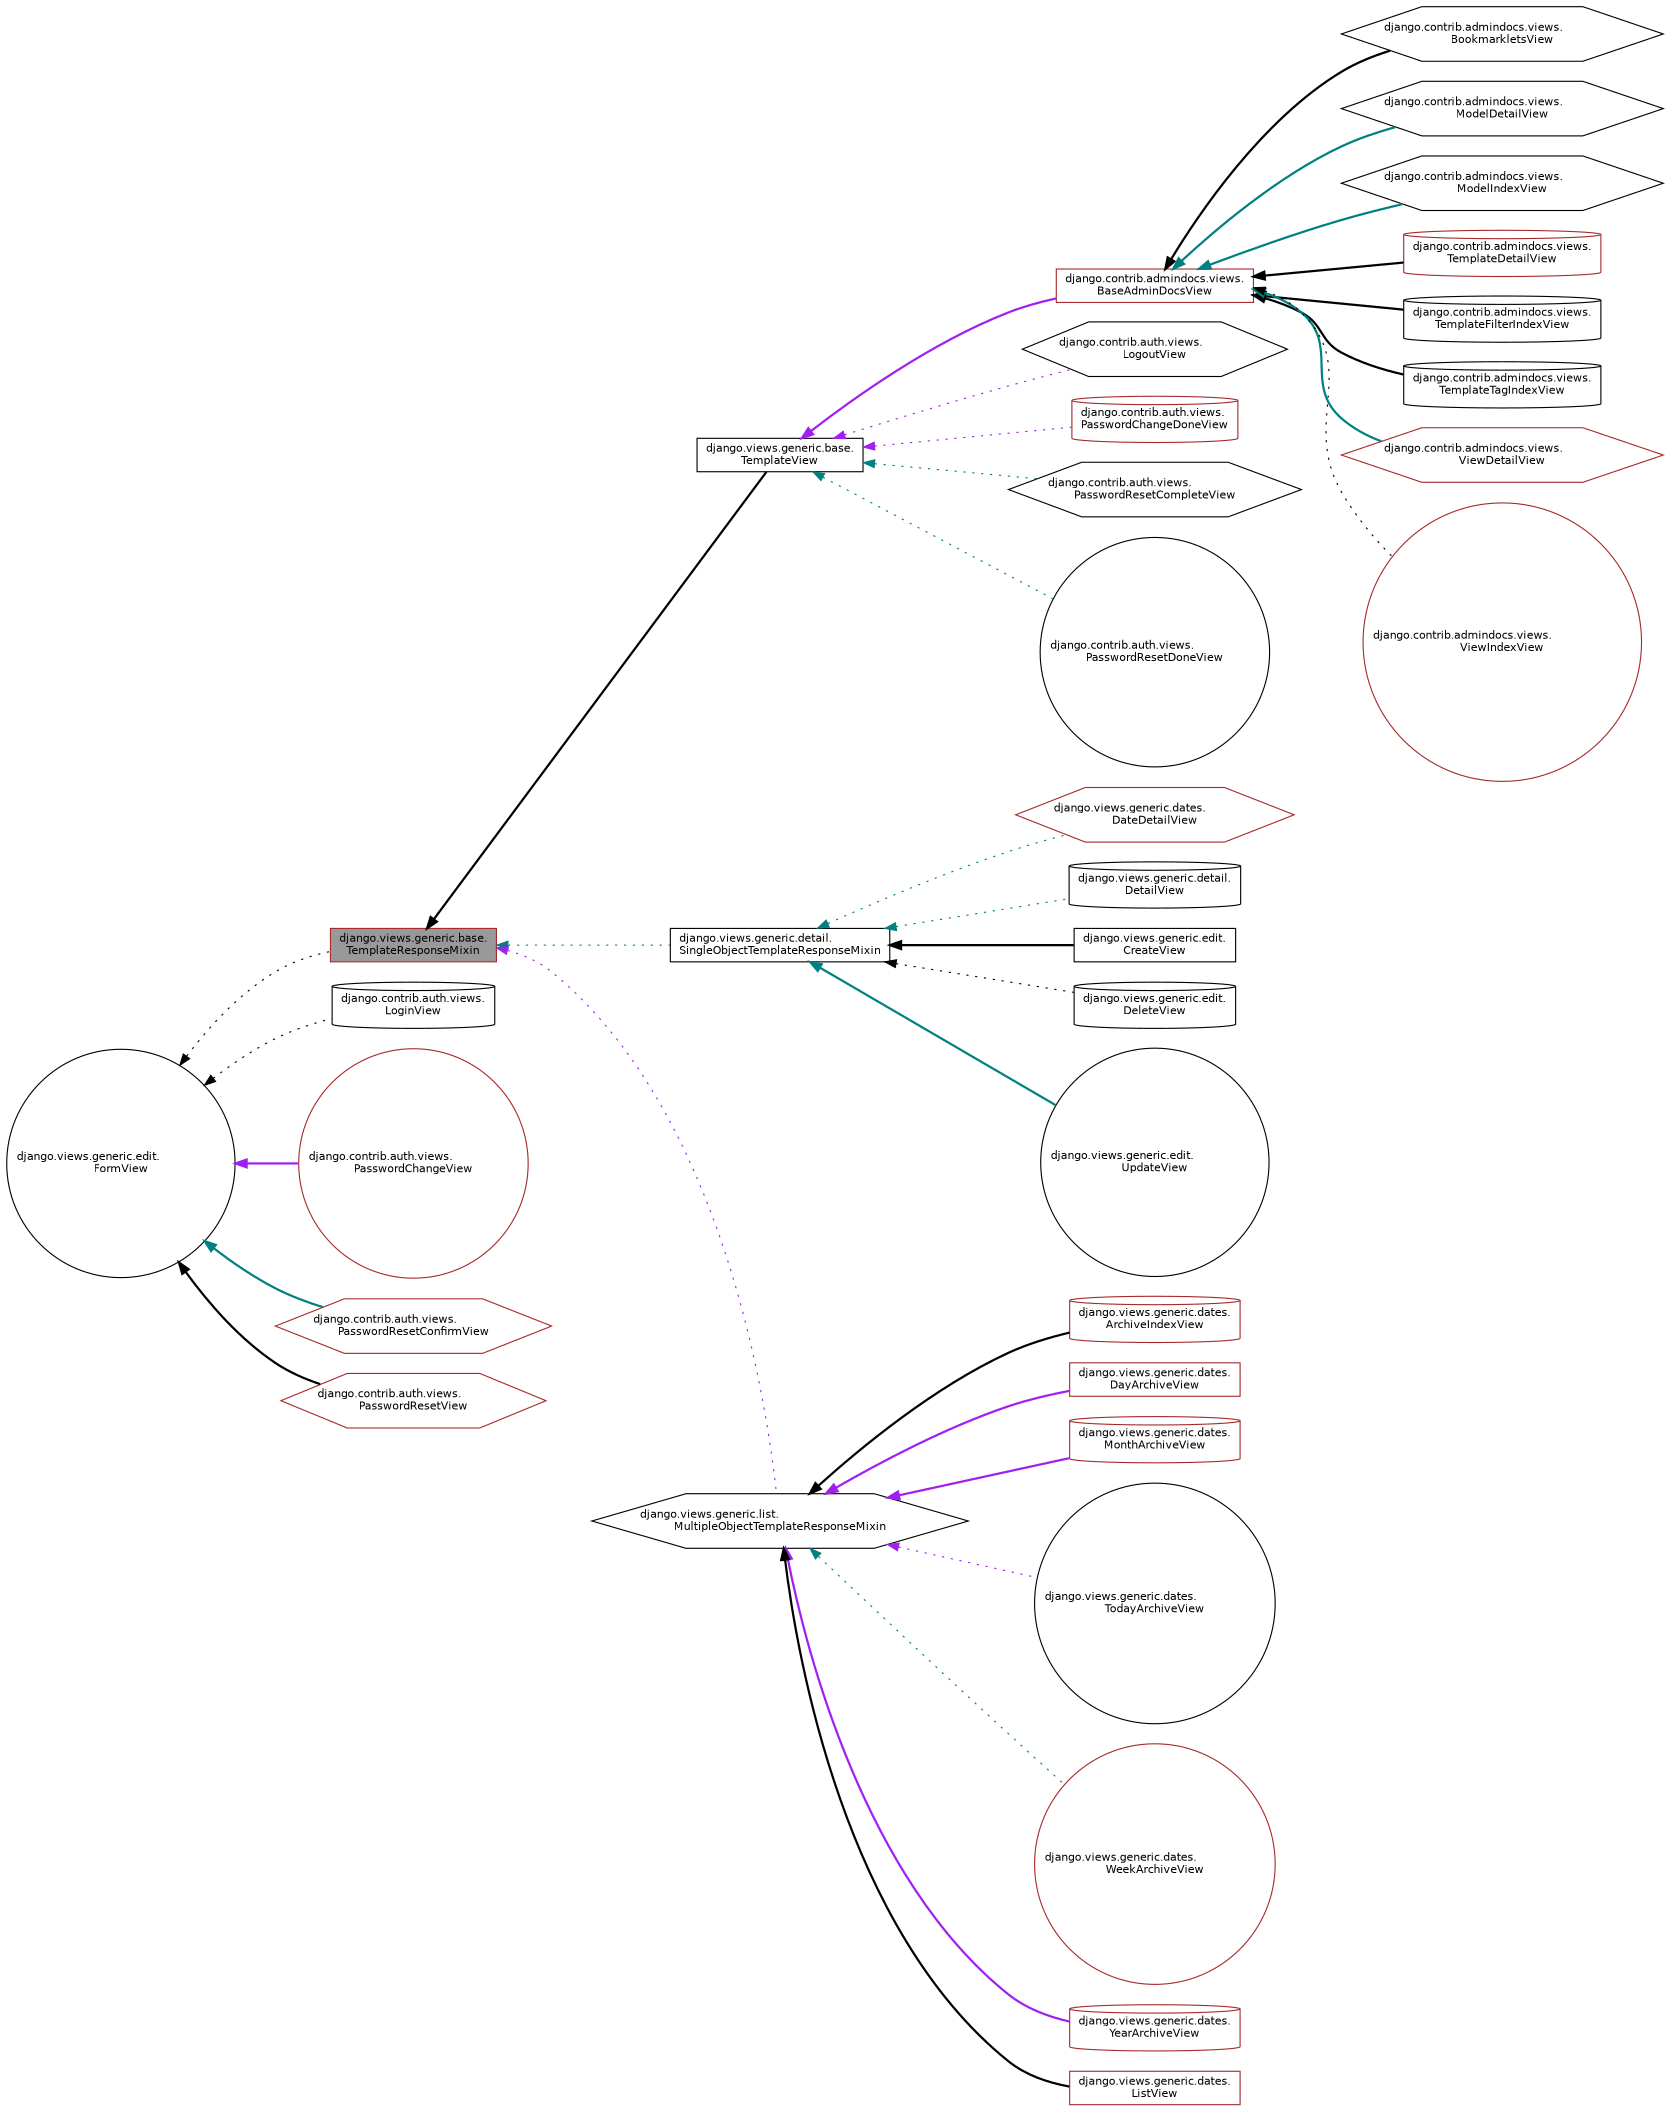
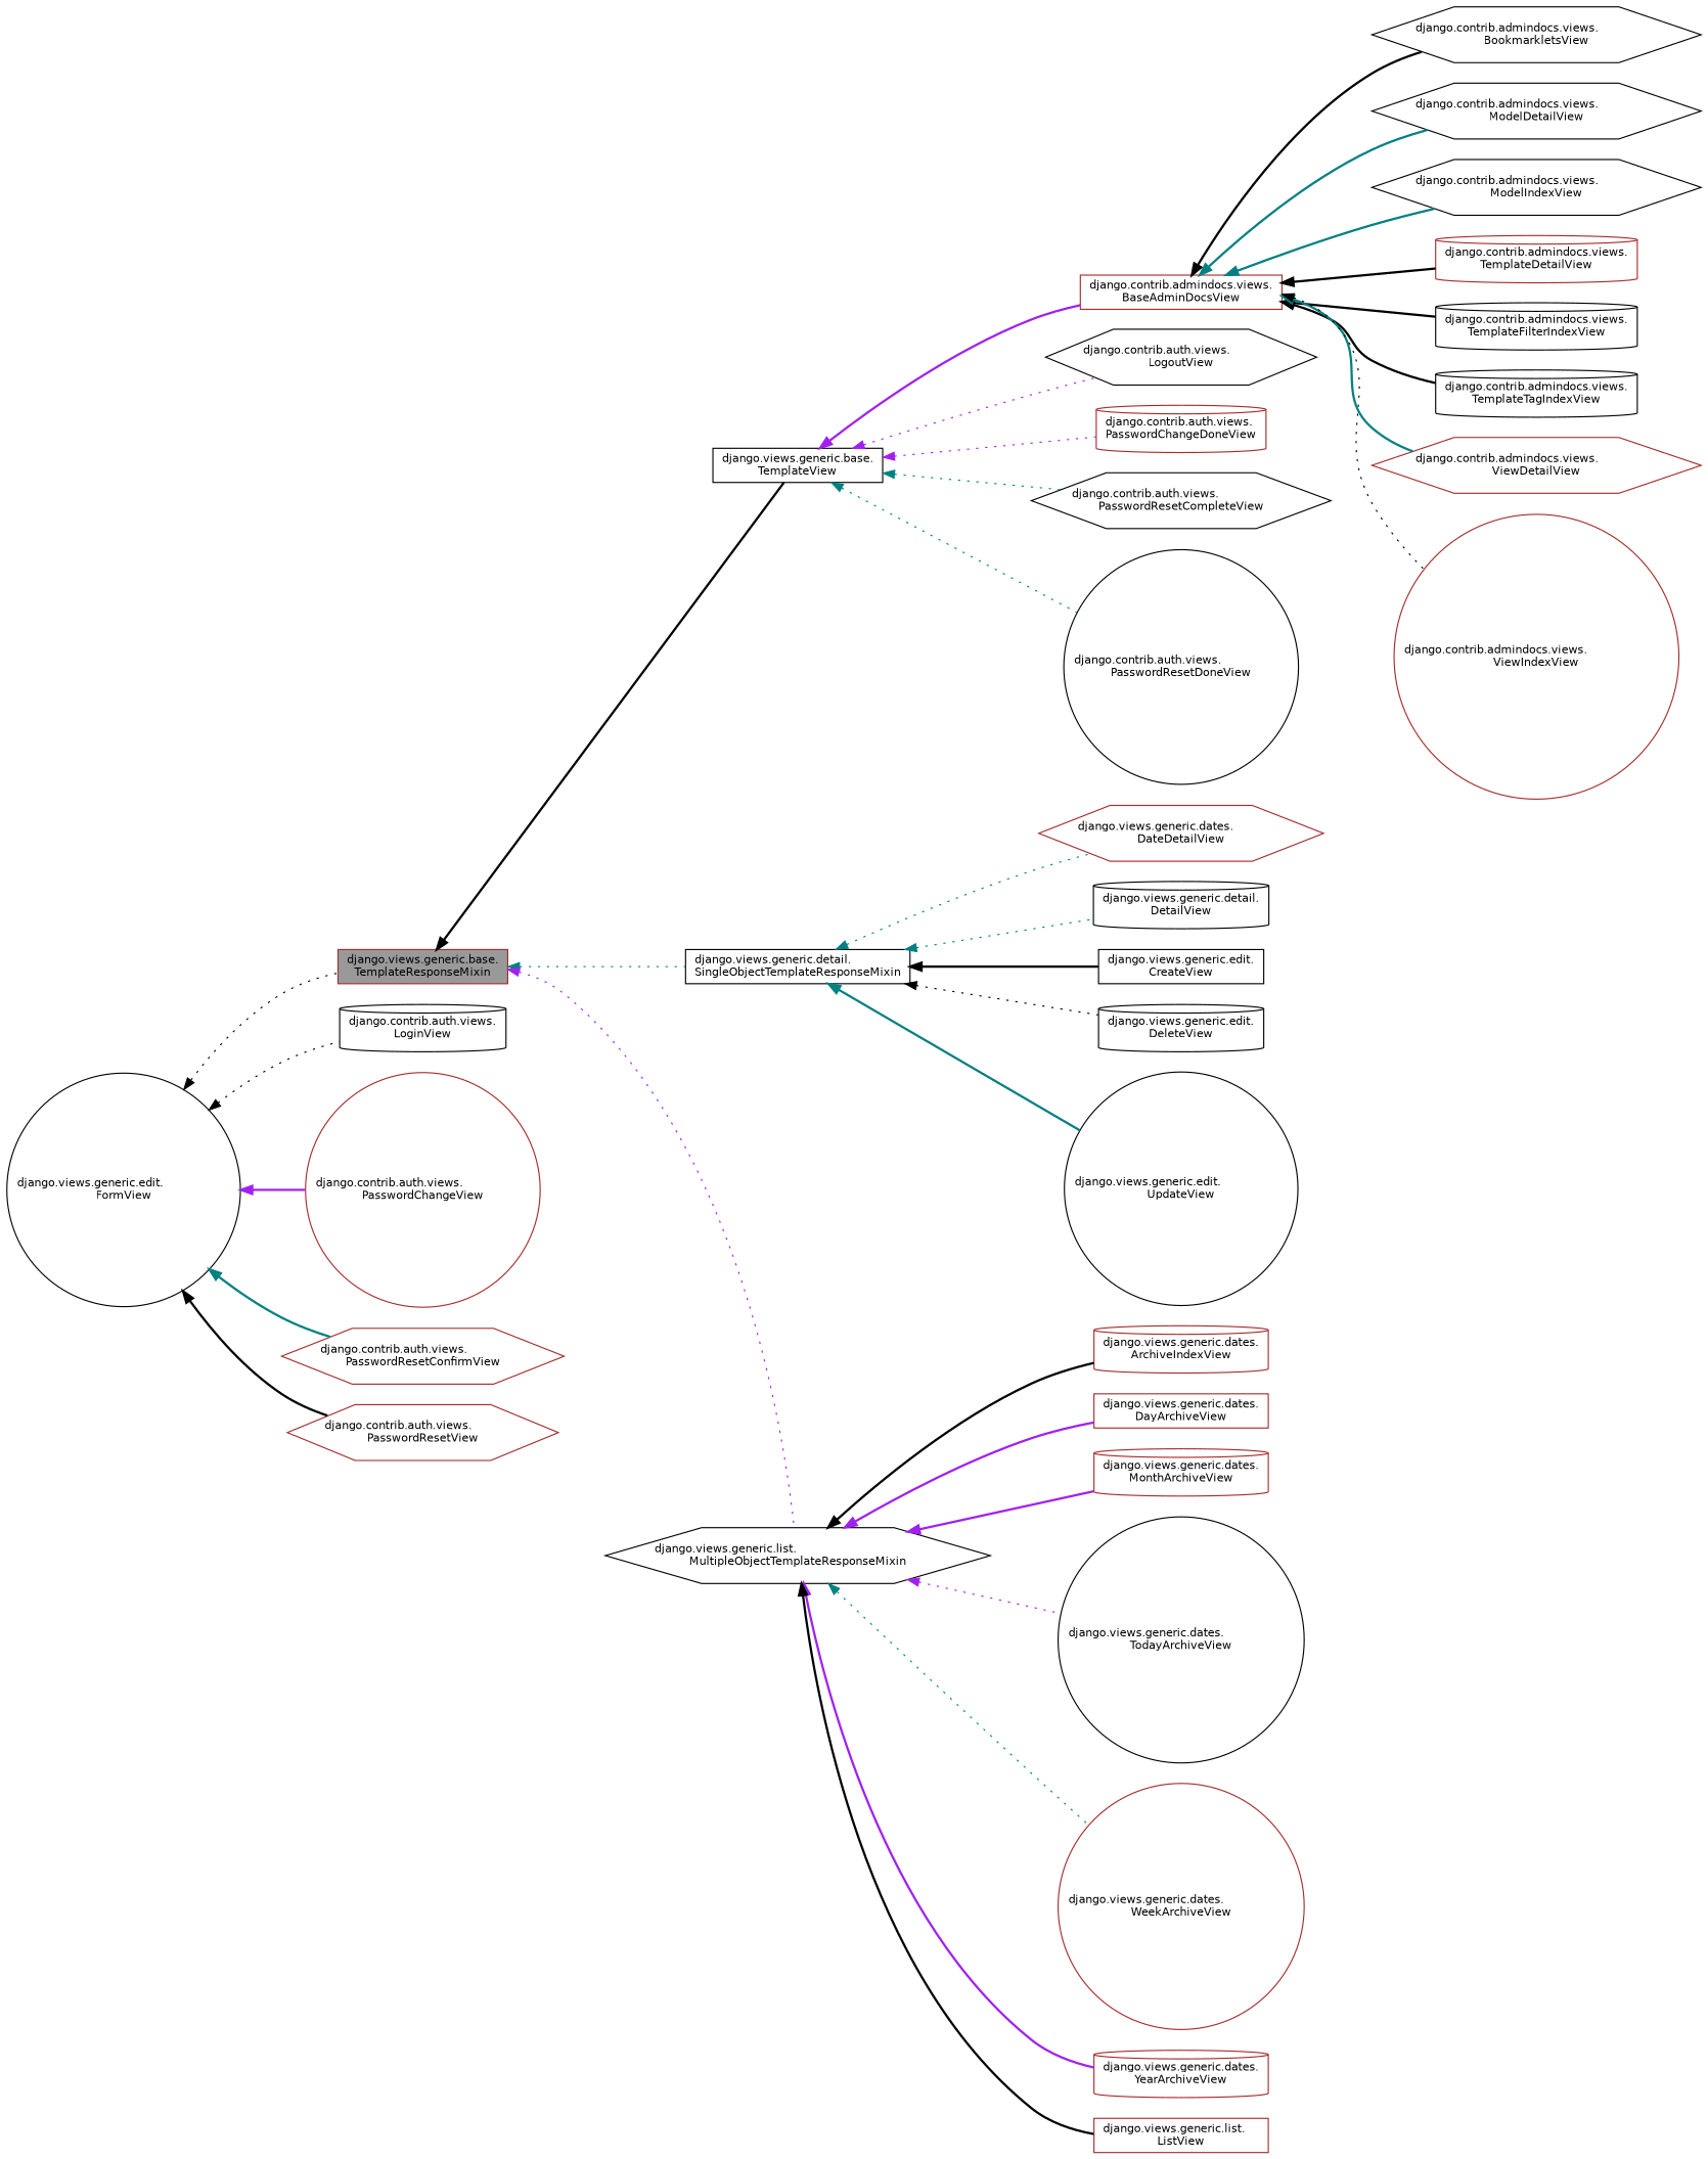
  digraph {
    rankdir=LR
    node [color=black fillcolor=white fontname=Helvetica fontsize=10 shape=hexagon style=filled]
    edge [color=black dir=back fontname=Helvetica fontsize=10 labelfontname=Helvetica labelfontsize=10 style=bold]
    n1 [color=brown fillcolor=grey60 fontcolor=black height=0.2 label="django.views.generic.base.\lTemplateResponseMixin" shape=box width=0.4]
    n2 [height=0.2 label="django.views.generic.base.\lTemplateView" shape=box width=0.4]
    n3 [height=0.2 label="django.views.generic.detail.\lSingleObjectTemplateResponseMixin" shape=box width=0.4]
    n4 [height=0.2 label="django.views.generic.list.\lMultipleObjectTemplateResponseMixin" width=0.4]
    n5 [color=brown height=0.2 label="django.contrib.admindocs.views.\lBaseAdminDocsView" shape=box width=0.4]
    n6 [height=0.2 label="django.contrib.auth.views.\lLogoutView" width=0.4]
    n7 [color=brown height=0.2 label="django.contrib.auth.views.\lPasswordChangeDoneView" shape=cylinder width=0.4]
    n8 [height=0.2 label="django.contrib.auth.views.\lPasswordResetCompleteView" width=0.4]
    n9 [height=0.2 label="django.contrib.auth.views.\lPasswordResetDoneView" shape=circle width=0.4]
    n10 [color=brown height=0.2 label="django.views.generic.dates.\lDateDetailView" width=0.4]
    n11 [height=0.2 label="django.views.generic.detail.\lDetailView" shape=cylinder width=0.4]
    n12 [height=0.2 label="django.views.generic.edit.\lCreateView" shape=box width=0.4]
    n13 [height=0.2 label="django.views.generic.edit.\lDeleteView" shape=cylinder width=0.4]
    n14 [height=0.2 label="django.views.generic.edit.\lUpdateView" shape=circle width=0.4]
    n15 [height=0.2 label="django.views.generic.edit.\lFormView" shape=circle width=0.4]
    n16 [height=0.2 label="django.contrib.auth.views.\lLoginView" shape=cylinder width=0.4]
    n17 [color=brown height=0.2 label="django.contrib.auth.views.\lPasswordChangeView" shape=circle width=0.4]
    n18 [color=brown height=0.2 label="django.contrib.auth.views.\lPasswordResetConfirmView" width=0.4]
    n19 [color=brown height=0.2 label="django.contrib.auth.views.\lPasswordResetView" width=0.4]
    n20 [color=brown height=0.2 label="django.views.generic.dates.\lArchiveIndexView" shape=cylinder width=0.4]
    n21 [color=brown height=0.2 label="django.views.generic.dates.\lDayArchiveView" shape=box width=0.4]
    n22 [color=brown height=0.2 label="django.views.generic.dates.\lMonthArchiveView" shape=cylinder width=0.4]
    n23 [height=0.2 label="django.views.generic.dates.\lTodayArchiveView" shape=circle width=0.4]
    n24 [color=brown height=0.2 label="django.views.generic.dates.\lWeekArchiveView" shape=circle width=0.4]
    n25 [color=brown height=0.2 label="django.views.generic.dates.\lYearArchiveView" shape=cylinder width=0.4]
-   n26 [color=brown height=0.2 label="django.views.generic.dates.\lListView" shape=box width=0.4]
+   n26 [color=brown height=0.2 label="django.views.generic.list.\lListView" shape=box width=0.4]
    n27 [height=0.2 label="django.contrib.admindocs.views.\lBookmarkletsView" width=0.4]
    n28 [height=0.2 label="django.contrib.admindocs.views.\lModelDetailView" width=0.4]
    n29 [height=0.2 label="django.contrib.admindocs.views.\lModelIndexView" width=0.4]
    n30 [color=brown height=0.2 label="django.contrib.admindocs.views.\lTemplateDetailView" shape=cylinder width=0.4]
    n31 [height=0.2 label="django.contrib.admindocs.views.\lTemplateFilterIndexView" shape=cylinder width=0.4]
    n32 [height=0.2 label="django.contrib.admindocs.views.\lTemplateTagIndexView" shape=cylinder width=0.4]
    n33 [color=brown height=0.2 label="django.contrib.admindocs.views.\lViewDetailView" width=0.4]
    n34 [color=brown height=0.2 label="django.contrib.admindocs.views.\lViewIndexView" shape=circle width=0.4]
    n1 -> n2
    n1 -> n3 [color=teal style=dotted]
    n1 -> n4 [color=purple style=dotted]
    n2 -> n5 [color=purple]
    n2 -> n6 [color=purple style=dotted]
    n2 -> n7 [color=purple style=dotted]
    n2 -> n8 [color=teal style=dotted]
    n2 -> n9 [color=teal style=dotted]
    n3 -> n10 [color=teal style=dotted]
    n3 -> n11 [color=teal style=dotted]
    n3 -> n12
    n3 -> n13 [style=dotted]
    n3 -> n14 [color=teal]
    n4 -> n20
    n4 -> n21 [color=purple]
    n4 -> n22 [color=purple]
    n4 -> n23 [color=purple style=dotted]
    n4 -> n24 [color=teal style=dotted]
    n4 -> n25 [color=purple]
    n4 -> n26
    n5 -> n27
    n5 -> n28 [color=teal]
    n5 -> n29 [color=teal]
    n5 -> n30
    n5 -> n31
    n5 -> n32
    n5 -> n33 [color=teal]
    n5 -> n34 [style=dotted]
    n15 -> n1 [style=dotted]
    n15 -> n16 [style=dotted]
    n15 -> n17 [color=purple]
    n15 -> n18 [color=teal]
    n15 -> n19
  }
